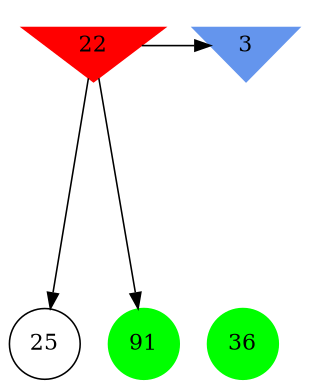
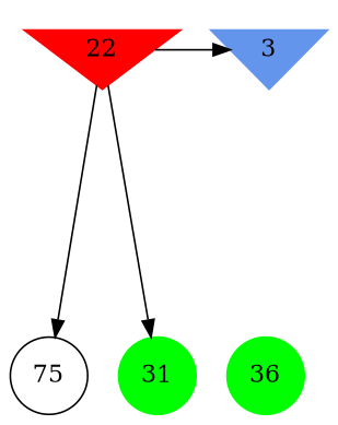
  digraph {
    ranksep=2.0
    node [color=green shape=circle style=filled]
    3 [color=cornflowerblue shape=invtriangle]
    22 [color=red shape=invtriangle]
-   25 [color=black style=""]
+   25 [color=black label=75 style=""]
    n4 [label=36]
-   31 [label=91]
+   31
    subgraph sub_1 {
      rank=same
      3
      22
    }
    subgraph sub_2 {
      rank=same
      25
    }
    subgraph sub_3 {
      rank=same
      n4
      31
    }
    22 -> 3
    22 -> 25
    22 -> 31
  }
